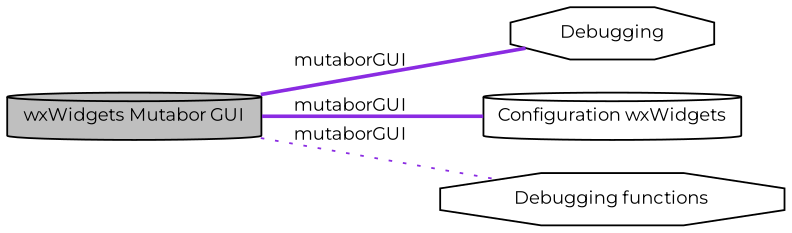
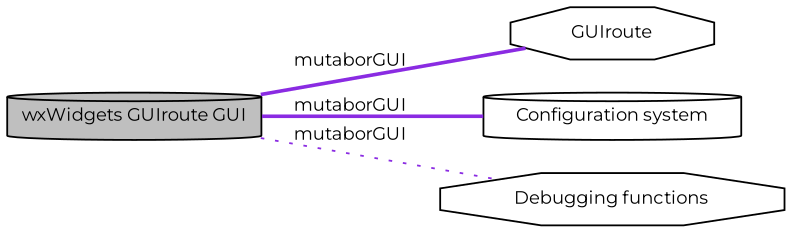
  digraph {
    fontname=Montserrat
    rankdir=LR
    node [color=black fillcolor=white fontname=Montserrat fontsize=10 shape=cylinder style=filled]
    edge [color=blueviolet dir=none fontname=Montserrat fontsize=10 labelfontname=Sans labelfontsize=10 shape=plaintext style=bold]
-   n1 [fillcolor=grey75 fontcolor=black height=0.2 label="wxWidgets Mutabor GUI" width=0.4]
-   n2 [height=0.2 label=Debugging shape=octagon width=0.4]
-   n3 [height=0.2 label="Configuration wxWidgets" width=0.4]
+   n1 [fillcolor=grey75 fontcolor=black height=0.2 label="wxWidgets GUIroute GUI" width=0.4]
+   n2 [height=0.2 label=GUIroute shape=octagon width=0.4]
+   n3 [height=0.2 label="Configuration system" width=0.4]
    n4 [height=0.2 label="Debugging functions" shape=octagon width=0.4]
    n1 -> n2 [label=mutaborGUI]
    n1 -> n3 [label=mutaborGUI]
    n1 -> n4 [label=mutaborGUI style=dotted]
  }
